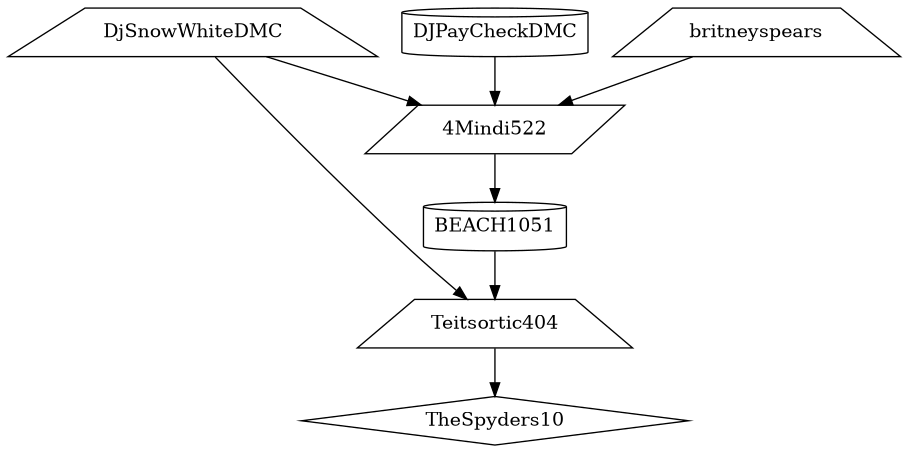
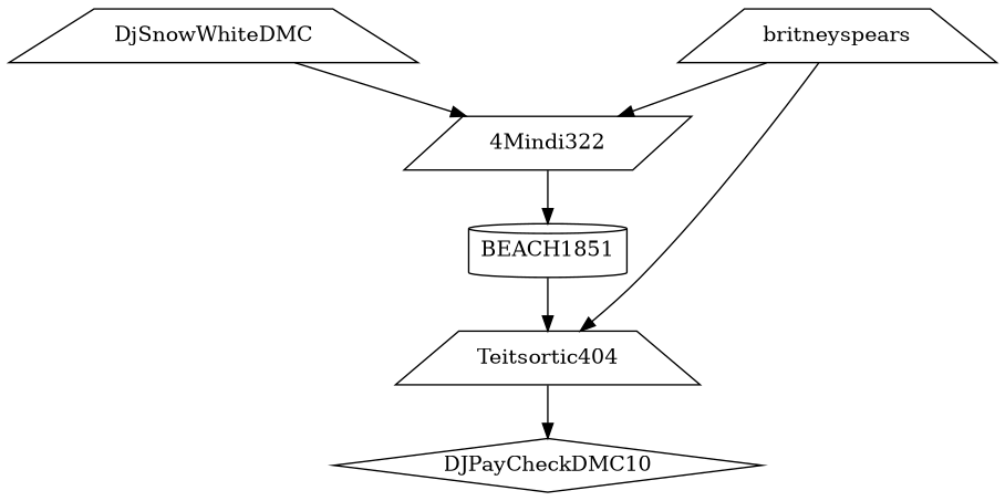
  strict digraph {
    node [shape=trapezium]
-   BEACH1051 [shape=cylinder]
+   BEACH1051 [shape=cylinder label=BEACH1851]
    Teitsortic404
-   TheSpyders10 [shape=diamond]
-   "4Mindi322" [shape=parallelogram label="4Mindi522"]
+   TheSpyders10 [shape=diamond label=DJPayCheckDMC10]
+   "4Mindi322" [shape=parallelogram]
    DjSnowWhiteDMC
    britneyspears
-   DJPayCheckDMC [shape=cylinder]
    BEACH1051 -> Teitsortic404
    Teitsortic404 -> TheSpyders10
    "4Mindi322" -> BEACH1051
-   DjSnowWhiteDMC -> Teitsortic404
+   britneyspears -> Teitsortic404
    DjSnowWhiteDMC -> "4Mindi322"
    britneyspears -> "4Mindi322"
-   DJPayCheckDMC -> "4Mindi322"
  }
